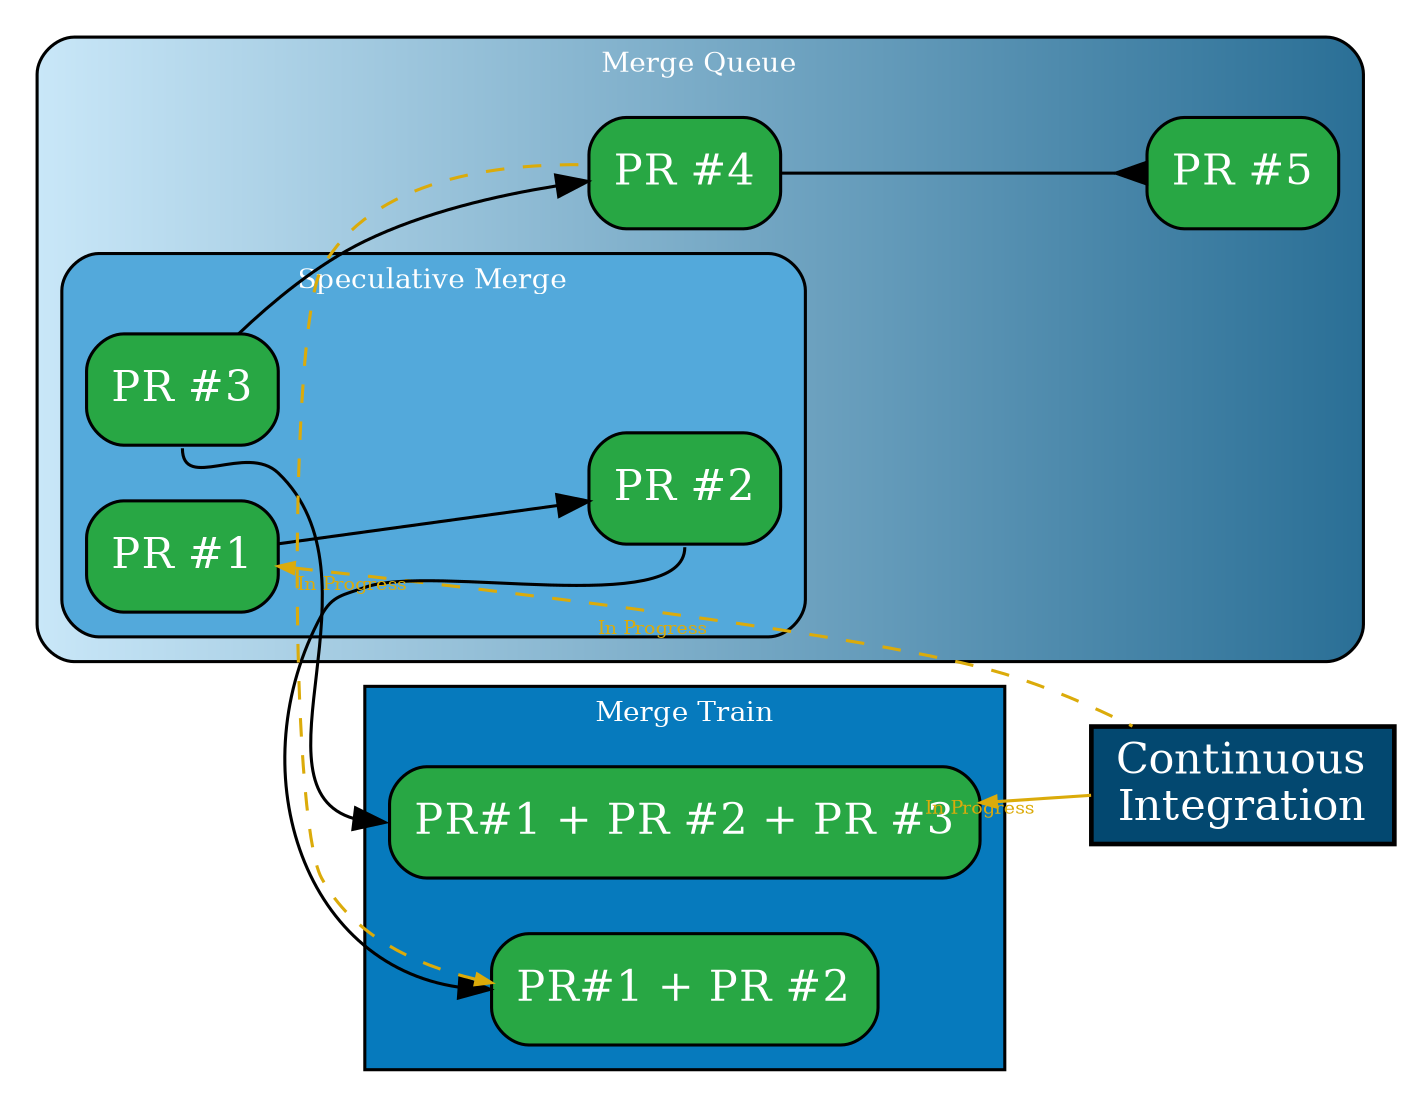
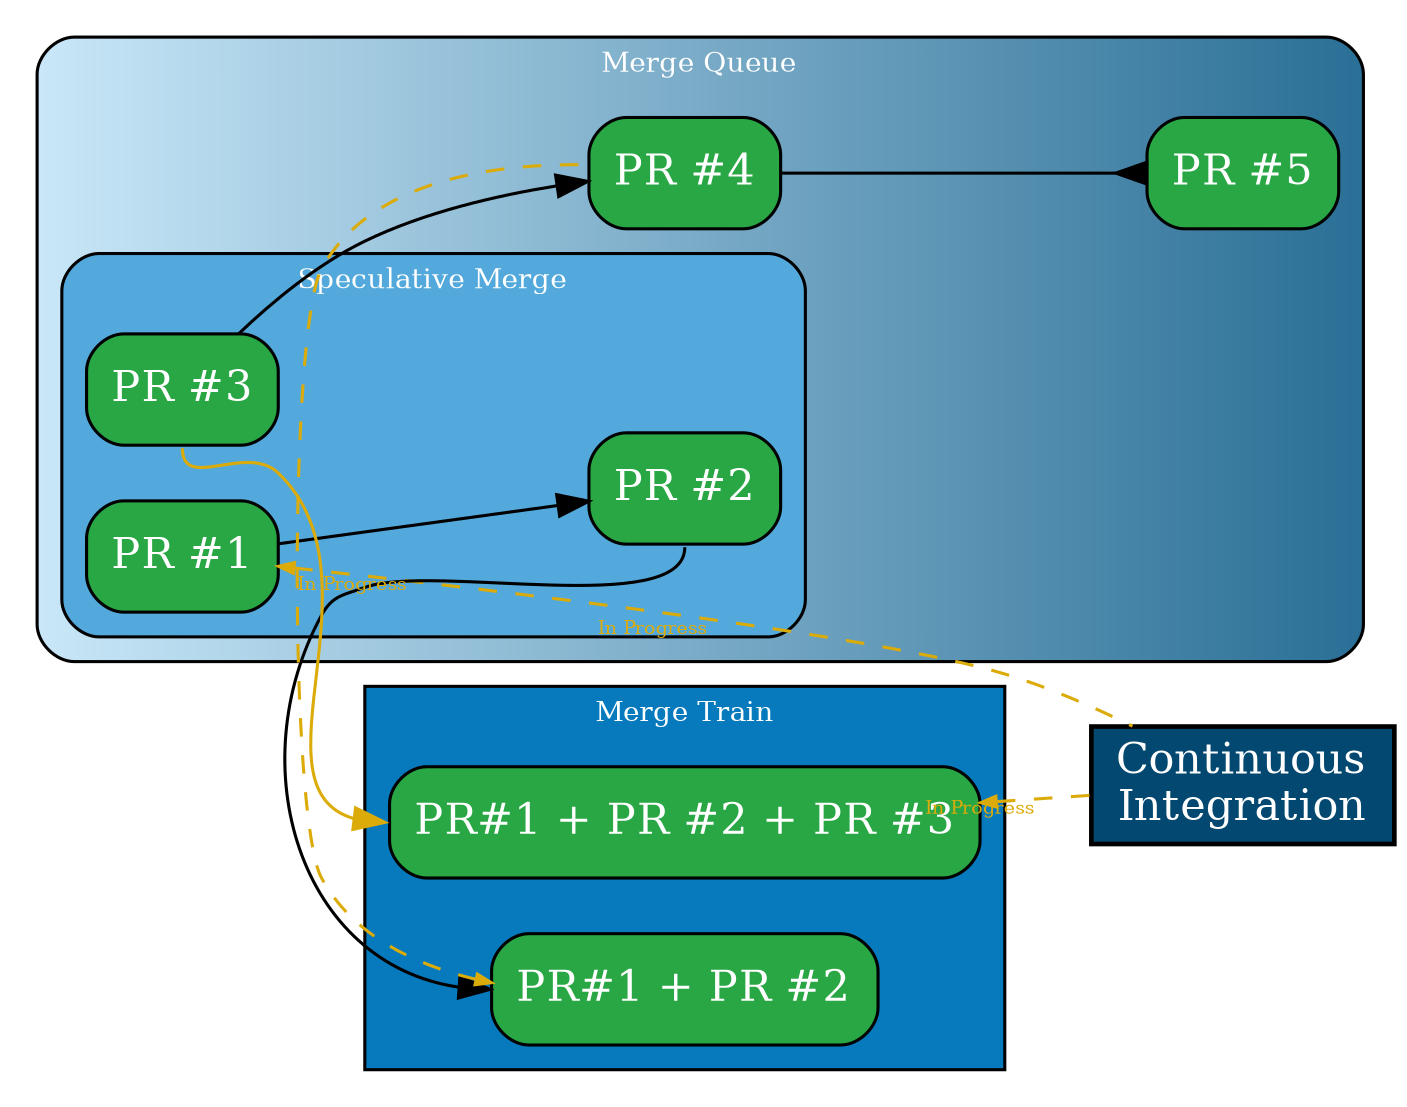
  strict digraph {
    rankdir=LR
    node [fillcolor="#28A744" fontcolor=white group=pr shape=box style="rounded,filled"]
    edge [arrowhead=normal]
    n1 [label="PR #1"]
    n2 [label="PR #2"]
    n3 [label="PR #3"]
    n4 [label="PR #4"]
    n5 [label="PR #5"]
    n6 [label="PR#1 + PR #2"]
    n7 [label="PR#1 + PR #2 + PR #3"]
    n8 [fillcolor="#034870" fixedsize=false label="Continuous\nIntegration" penwidth=1.5 style=filled]
    subgraph cluster_1 {
      fillcolor="#C9E7F8:#2A6F96"
      fontcolor=white
      fontsize="9pt"
      label="Merge Queue"
      style="filled,rounded,striped"
      n4
      n5
      subgraph cluster_2 {
        fillcolor="#53A9DB"
        fontcolor=white
        fontsize="9pt"
        label="Speculative Merge"
        style="rounded,filled"
        n1
        n2
        n3
      }
    }
    subgraph cluster_3 {
      fillcolor="#067ABD"
      fontcolor=white
      fontsize="9pt"
      label="Merge Train"
      style=filled
      n6
      n7
    }
    subgraph sub_4 {
      n1
      n6
      n7
      n8
    }
    n1 -> n2
    n1 -> n8 [arrowhead=none arrowsize=0.5 arrowtail=normal color="#DBAB0A" dir=both fontcolor="#DBAB0A" fontsize="6pt" penwidth=1 style=dashed xlabel="In Progress"]
    n2 -> n6 [headport=w tailport=s]
    n3 -> n4
-   n3 -> n7 [headport=w tailport=s]
+   n3 -> n7 [headport=w tailport=s color="#DBAB0A"]
    n4 -> n5 [arrowhead=inv]
    n6 -> n4 [arrowhead=none arrowsize=0.5 arrowtail=normal color="#DBAB0A" dir=both fontcolor="#DBAB0A" fontsize="6pt" penwidth=1 style=dashed xlabel="In Progress"]
-   n7 -> n8 [arrowhead=none arrowsize=0.5 arrowtail=normal color="#DBAB0A" dir=both fontcolor="#DBAB0A" fontsize="6pt" penwidth=1 style=solid xlabel="In Progress"]
+   n7 -> n8 [arrowhead=none arrowsize=0.5 arrowtail=normal color="#DBAB0A" dir=both fontcolor="#DBAB0A" fontsize="6pt" penwidth=1 style=dashed xlabel="In Progress"]
  }
